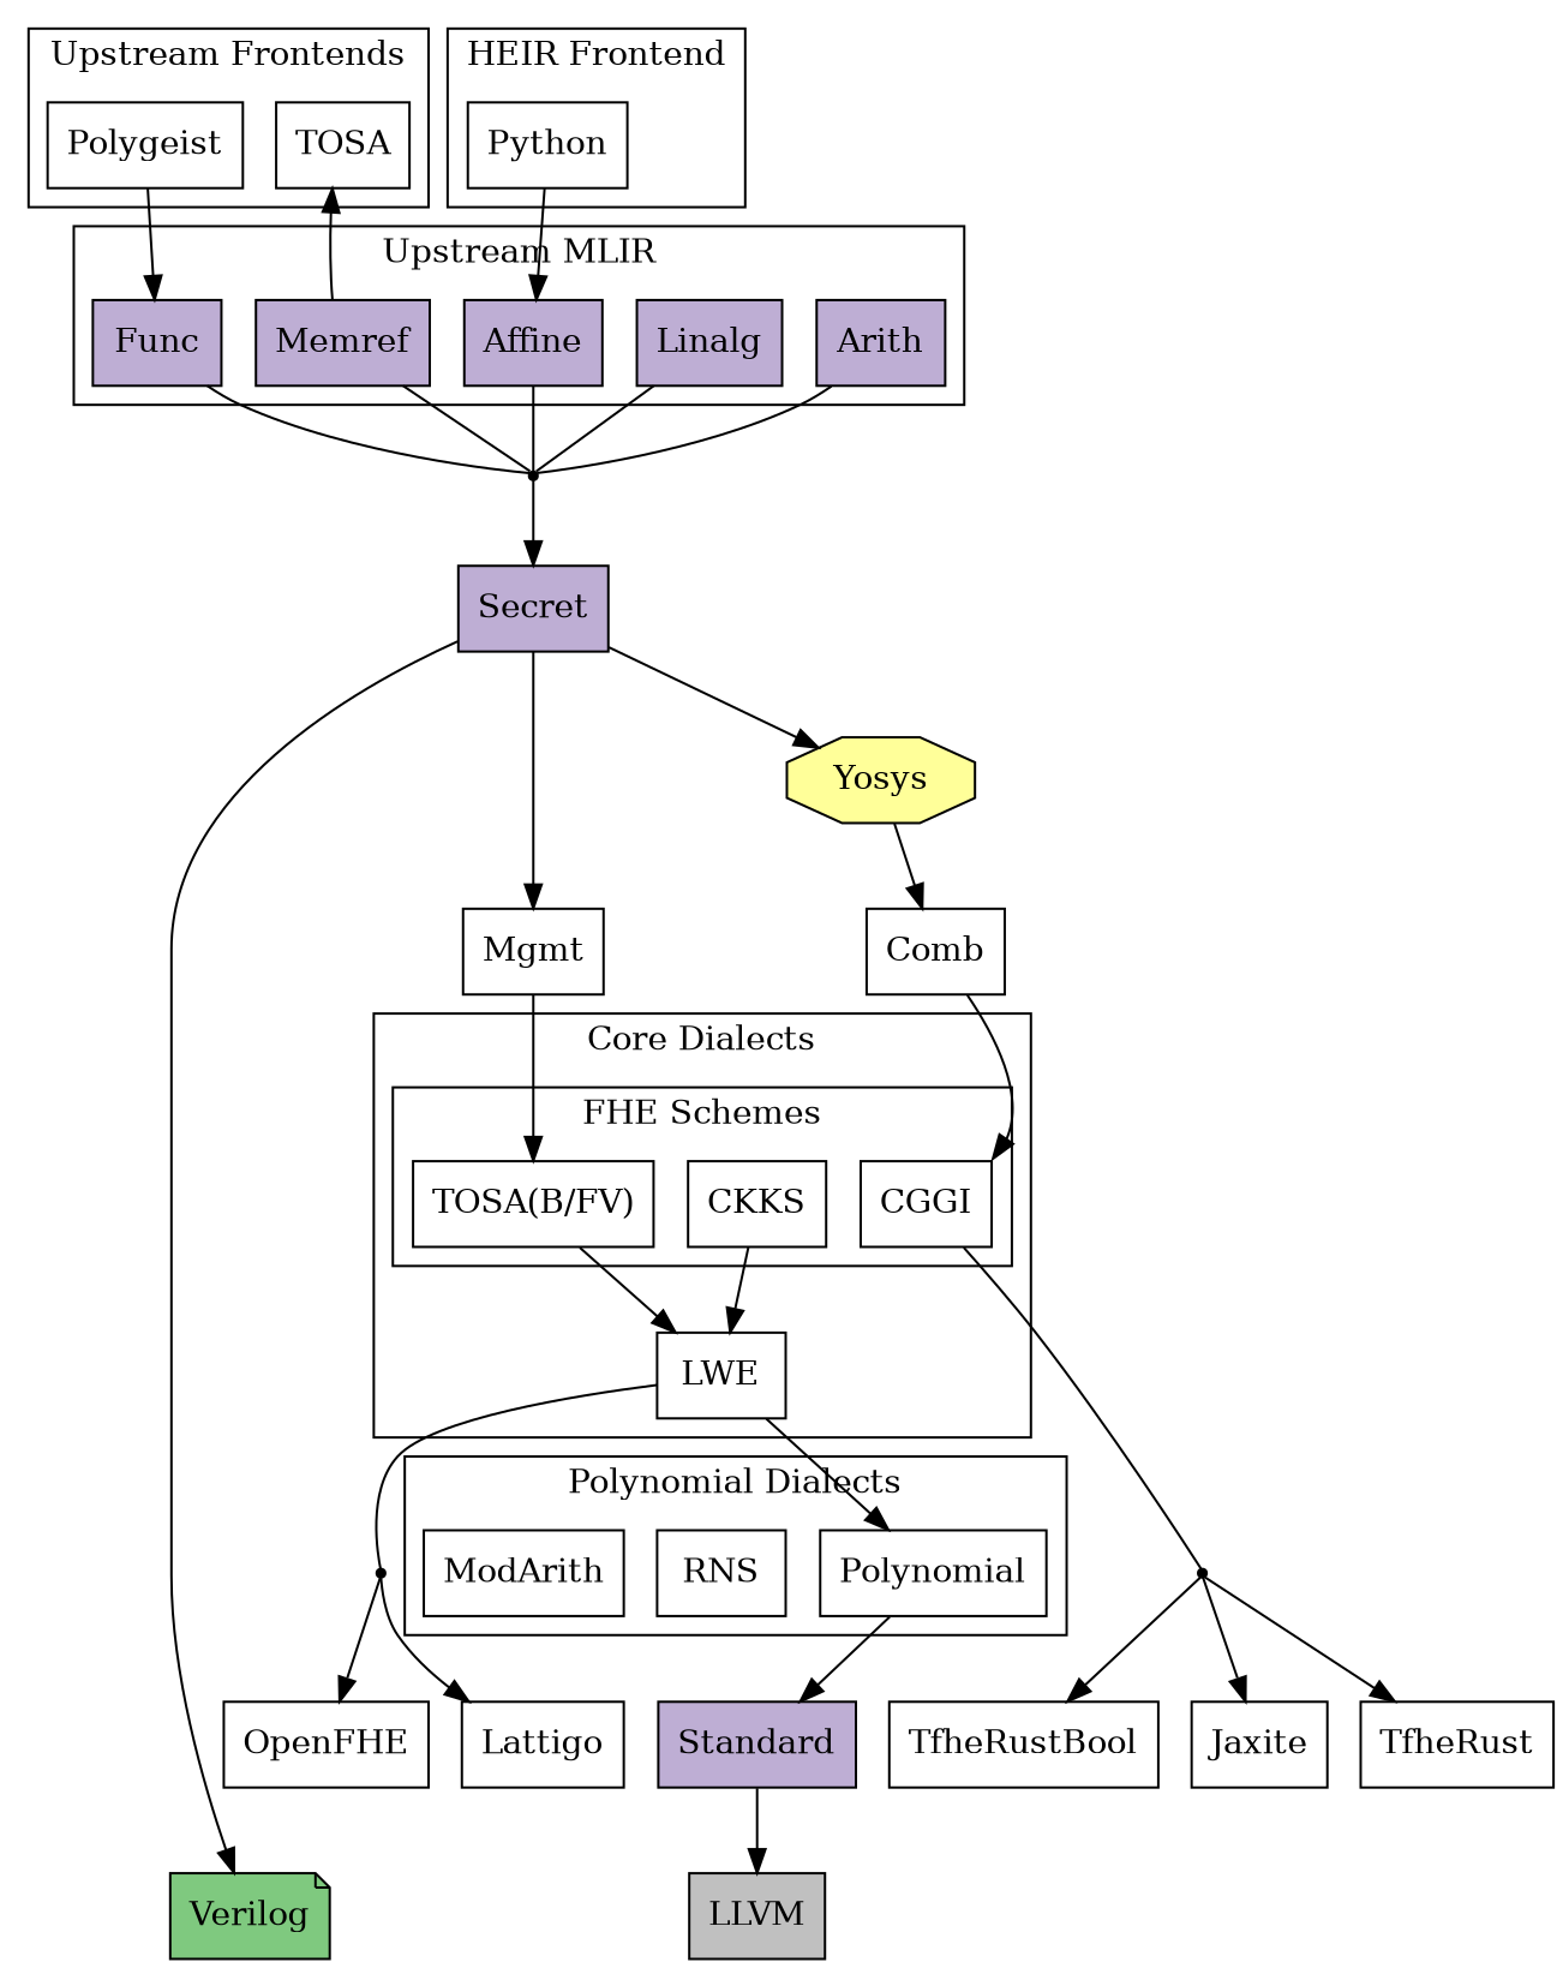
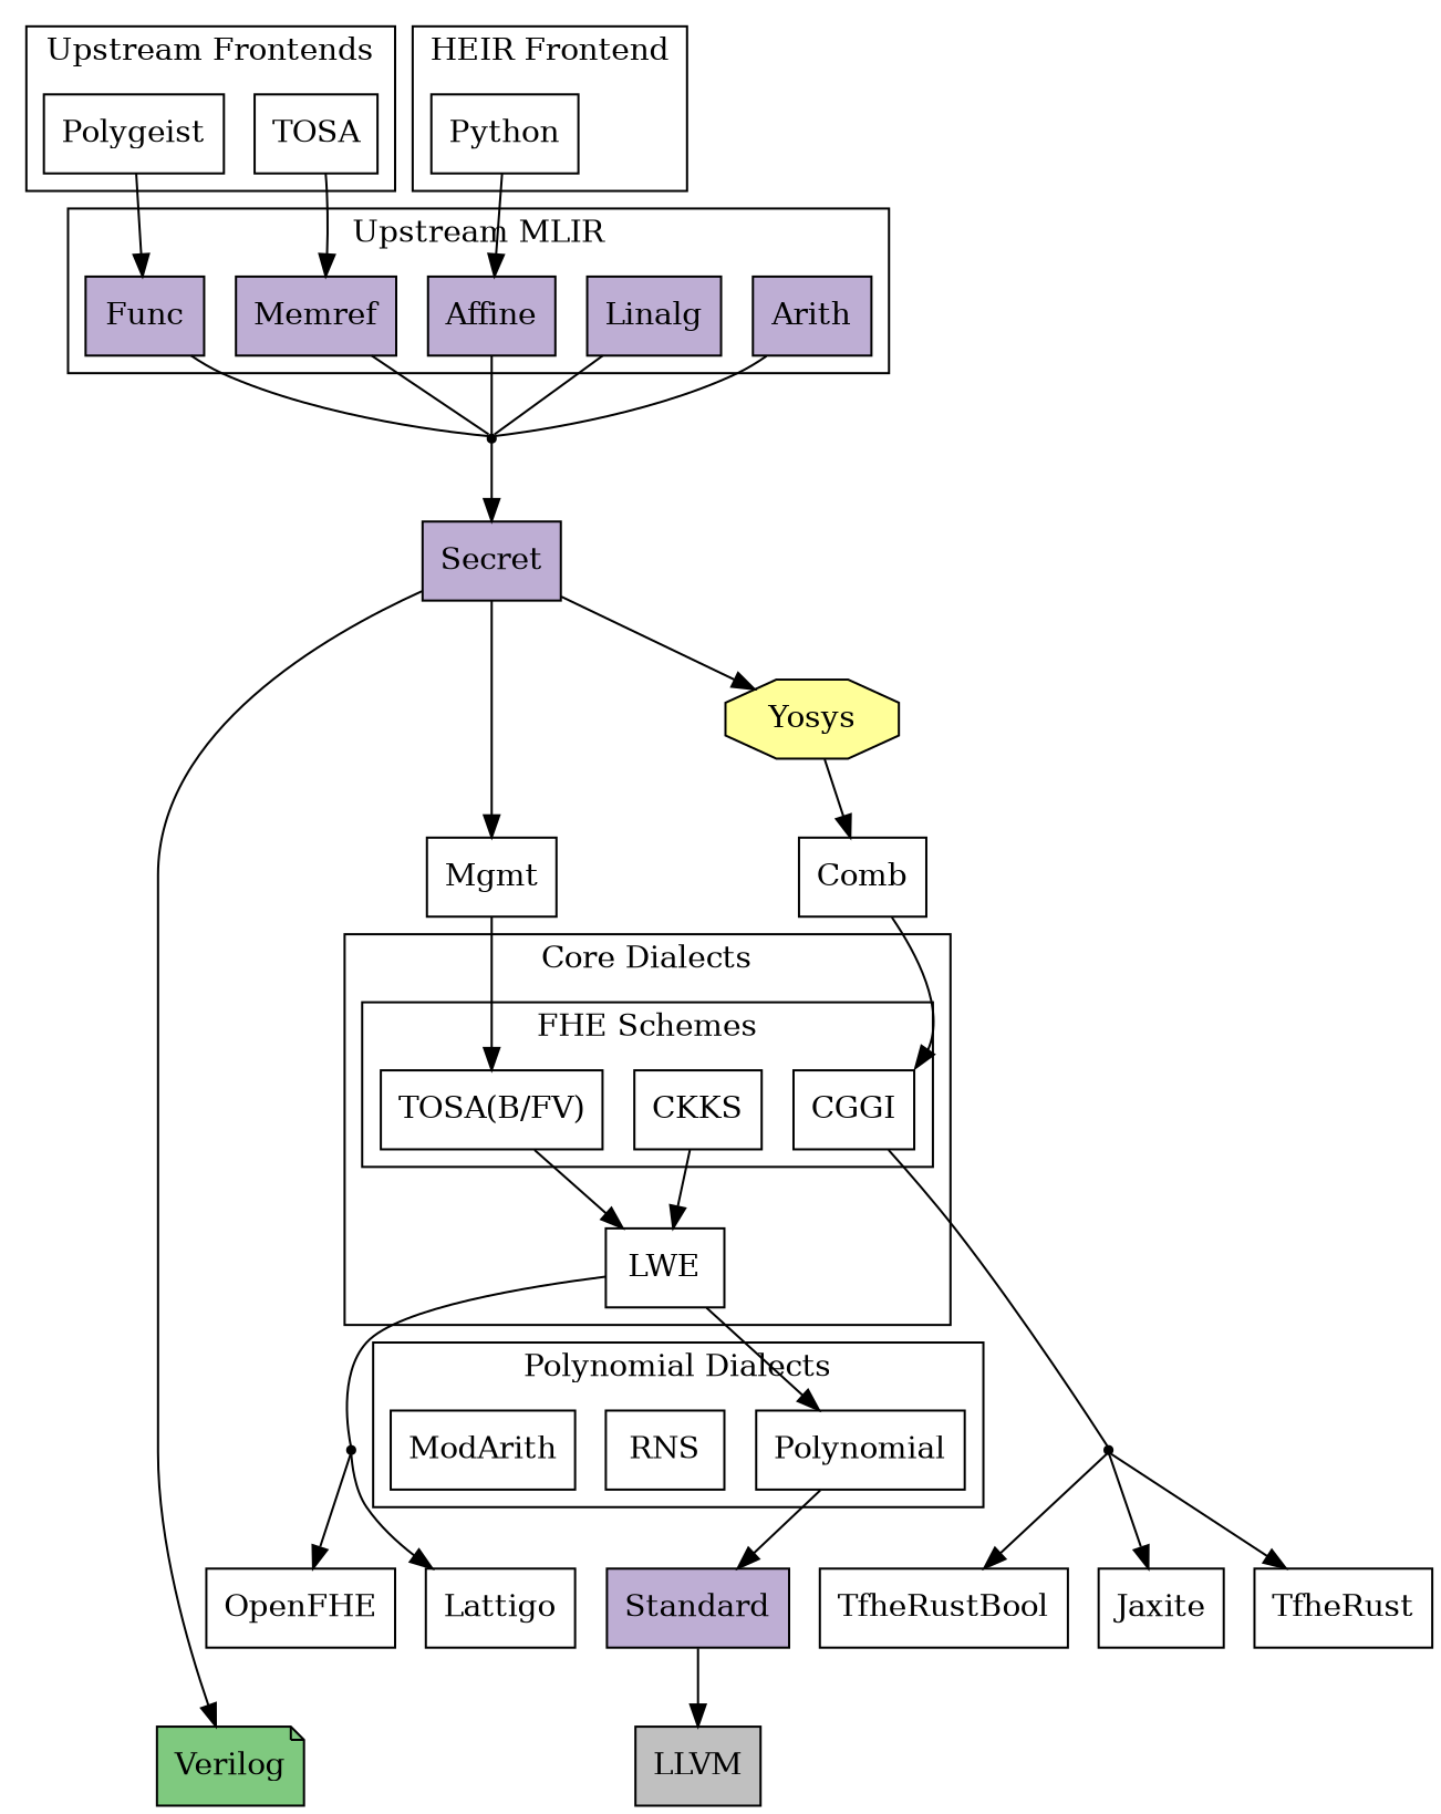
  digraph {
    compound=true
    nodesep=0.2
    rankdir=TB
    ranksep=0.5
    splines=spline
    node [fillcolor=white shape=box style=filled]
    Polygeist
    TOSA
    Python
    Arith [fillcolor="#beaed4"]
    Linalg [fillcolor="#beaed4"]
    Affine [fillcolor="#beaed4"]
    Func [fillcolor="#beaed4"]
    Memref [fillcolor="#beaed4"]
    Yosys [fillcolor="#ffff99" shape=octagon]
    n10 [label="TOSA(B/FV)"]
    CKKS
    CGGI
    LWE
    Polynomial
    RNS
    ModArith
    lower_from_mlir [fillcolor=black shape=point]
    Comb
    lower_from_cggi [fillcolor=black shape=point]
    lower_from_lwe [fillcolor=black shape=point]
    Lattigo
    OpenFHE
    Standard [fillcolor="#beaed4"]
    Jaxite
    TfheRust
    TfheRustBool
    Secret [fillcolor="#beaed4"]
    Verilog [fillcolor="#7fc97f" shape=note]
    Mgmt
    LLVM [fillcolor=gray]
    subgraph cluster_1 {
      label="Upstream Frontends"
      Polygeist
      TOSA
    }
    subgraph cluster_2 {
      label="HEIR Frontend"
      Python
    }
    subgraph cluster_3 {
      label="Upstream MLIR"
      Arith
      Linalg
      Affine
      Func
      Memref
    }
    subgraph sub_4 {
      Yosys
    }
    subgraph cluster_5 {
      label="Core Dialects"
      LWE
      subgraph cluster_6 {
        label="FHE Schemes"
        n10
        CKKS
        CGGI
      }
    }
    subgraph cluster_7 {
      label="Polynomial Dialects"
      Polynomial
      RNS
      ModArith
    }
    Polygeist -> Func
-   Memref -> TOSA
+   TOSA -> Memref
    Python -> Affine
    Arith -> Yosys [style=invis]
    Arith -> lower_from_mlir [arrowhead=none]
    Linalg -> lower_from_mlir [arrowhead=none]
    Affine -> lower_from_mlir [arrowhead=none]
    Func -> lower_from_mlir [arrowhead=none]
    Memref -> lower_from_mlir [arrowhead=none]
    Yosys -> Comb
    n10 -> LWE
    CKKS -> LWE
    CGGI -> lower_from_cggi [arrowhead=none]
    LWE -> Polynomial
    LWE -> RNS [style=invis]
    LWE -> lower_from_lwe [arrowhead=none]
    Polynomial -> Lattigo [style=invis]
    Polynomial -> OpenFHE [style=invis]
    Polynomial -> Standard
    Polynomial -> Jaxite [style=invis]
    Polynomial -> TfheRust [style=invis]
    Polynomial -> TfheRustBool [style=invis]
    lower_from_mlir -> Secret
    Comb -> CGGI [headport=ne]
    lower_from_cggi -> Jaxite
    lower_from_cggi -> TfheRust
    lower_from_cggi -> TfheRustBool
    lower_from_lwe -> Lattigo
    lower_from_lwe -> OpenFHE
    OpenFHE -> Verilog [style=invis]
    Standard -> LLVM
    Secret -> Yosys
    Secret -> Verilog
    Secret -> Mgmt
    Mgmt -> n10
  }
